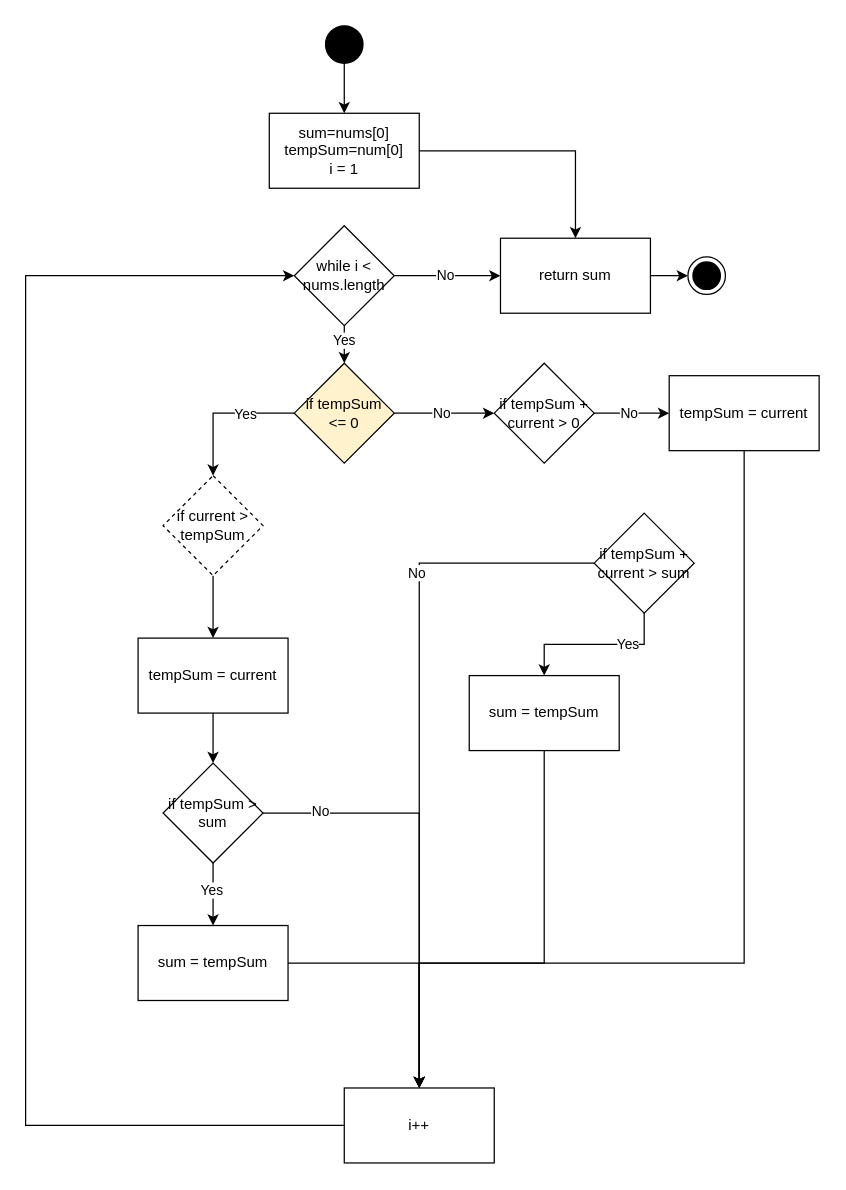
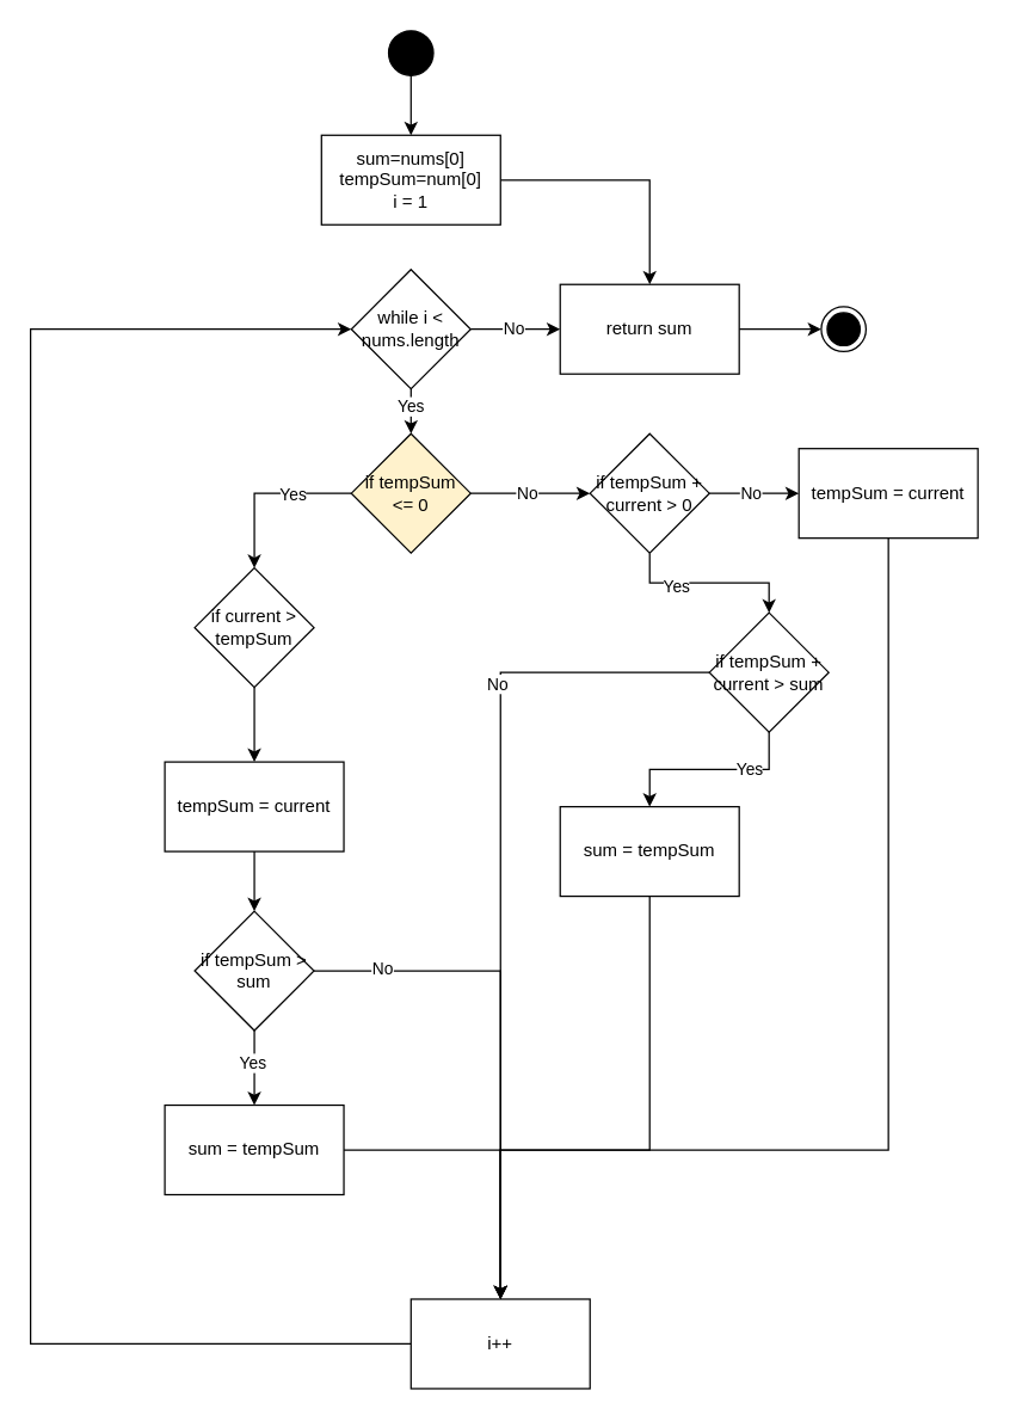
  <mxCell id="0" />
  <mxCell id="1" parent="0" />
  <mxCell id="2" value="" style="edgeStyle=orthogonalEdgeStyle;rounded=0;orthogonalLoop=1;jettySize=auto;html=1;" parent="1" source="3" target="45" edge="1"><mxGeometry relative="1" as="geometry" /></mxCell>
  <mxCell id="3" value="" style="ellipse;fillColor=strokeColor;html=1;" parent="1" vertex="1"><mxGeometry x="260" y="20" width="30" height="30" as="geometry" /></mxCell>
  <mxCell id="4" value="" style="edgeStyle=orthogonalEdgeStyle;rounded=0;orthogonalLoop=1;jettySize=auto;html=1;" parent="1" source="8" target="13" edge="1"><mxGeometry relative="1" as="geometry" /></mxCell>
  <mxCell id="5" value="Yes" style="edgeLabel;html=1;align=center;verticalAlign=middle;resizable=0;points=[];" parent="4" vertex="1" connectable="0"><mxGeometry x="-0.57" y="-1" relative="1" as="geometry"><mxPoint as="offset" /></mxGeometry></mxCell>
  <mxCell id="6" value="" style="edgeStyle=orthogonalEdgeStyle;rounded=0;orthogonalLoop=1;jettySize=auto;html=1;" parent="1" source="8" target="42" edge="1"><mxGeometry relative="1" as="geometry" /></mxCell>
  <mxCell id="7" value="No" style="edgeLabel;html=1;align=center;verticalAlign=middle;resizable=0;points=[];" parent="6" vertex="1" connectable="0"><mxGeometry x="-0.056" y="1" relative="1" as="geometry"><mxPoint as="offset" /></mxGeometry></mxCell>
  <mxCell id="8" value="while i &amp;lt; nums.length" style="rhombus;whiteSpace=wrap;html=1;" parent="1" vertex="1"><mxGeometry x="235" y="180" width="80" height="80" as="geometry" /></mxCell>
  <mxCell id="9" value="" style="edgeStyle=orthogonalEdgeStyle;rounded=0;orthogonalLoop=1;jettySize=auto;html=1;" parent="1" source="13" target="15" edge="1"><mxGeometry relative="1" as="geometry" /></mxCell>
  <mxCell id="10" value="Yes" style="edgeLabel;html=1;align=center;verticalAlign=middle;resizable=0;points=[];" parent="9" vertex="1" connectable="0"><mxGeometry x="-0.304" relative="1" as="geometry"><mxPoint as="offset" /></mxGeometry></mxCell>
  <mxCell id="11" value="" style="edgeStyle=orthogonalEdgeStyle;rounded=0;orthogonalLoop=1;jettySize=auto;html=1;" parent="1" source="13" target="29" edge="1"><mxGeometry relative="1" as="geometry" /></mxCell>
  <mxCell id="12" value="No" style="edgeLabel;html=1;align=center;verticalAlign=middle;resizable=0;points=[];" parent="11" vertex="1" connectable="0"><mxGeometry x="-0.083" y="1" relative="1" as="geometry"><mxPoint as="offset" /></mxGeometry></mxCell>
  <mxCell id="13" value="if tempSum &amp;lt;= 0" style="rhombus;whiteSpace=wrap;html=1;fillColor=#fff2cc;" parent="1" vertex="1"><mxGeometry x="235" y="290" width="80" height="80" as="geometry" /></mxCell>
  <mxCell id="14" value="" style="edgeStyle=orthogonalEdgeStyle;rounded=0;orthogonalLoop=1;jettySize=auto;html=1;" parent="1" source="15" target="17" edge="1"><mxGeometry relative="1" as="geometry" /></mxCell>
- <mxCell id="15" value="if current &amp;gt; tempSum" style="rhombus;whiteSpace=wrap;html=1;dashed=1;" parent="1" vertex="1"><mxGeometry x="130" y="380" width="80" height="80" as="geometry" /></mxCell>
+ <mxCell id="15" value="if current &amp;gt; tempSum" style="rhombus;whiteSpace=wrap;html=1;" parent="1" vertex="1"><mxGeometry x="130" y="380" width="80" height="80" as="geometry" /></mxCell>
  <mxCell id="16" value="" style="edgeStyle=orthogonalEdgeStyle;rounded=0;orthogonalLoop=1;jettySize=auto;html=1;" parent="1" source="17" target="22" edge="1"><mxGeometry relative="1" as="geometry" /></mxCell>
  <mxCell id="17" value="tempSum = current" style="whiteSpace=wrap;html=1;" parent="1" vertex="1"><mxGeometry x="110" y="510" width="120" height="60" as="geometry" /></mxCell>
  <mxCell id="18" value="" style="edgeStyle=orthogonalEdgeStyle;rounded=0;orthogonalLoop=1;jettySize=auto;html=1;" parent="1" source="22" target="24" edge="1"><mxGeometry relative="1" as="geometry" /></mxCell>
  <mxCell id="19" value="Yes" style="edgeLabel;html=1;align=center;verticalAlign=middle;resizable=0;points=[];" vertex="1" connectable="0" parent="18"><mxGeometry x="-0.16" y="-2" relative="1" as="geometry"><mxPoint as="offset" /></mxGeometry></mxCell>
  <mxCell id="20" style="edgeStyle=orthogonalEdgeStyle;rounded=0;orthogonalLoop=1;jettySize=auto;html=1;" edge="1" parent="1" source="22" target="38"><mxGeometry relative="1" as="geometry" /></mxCell>
  <mxCell id="21" value="No" style="edgeLabel;html=1;align=center;verticalAlign=middle;resizable=0;points=[];" vertex="1" connectable="0" parent="20"><mxGeometry x="-0.739" y="2" relative="1" as="geometry"><mxPoint as="offset" /></mxGeometry></mxCell>
  <mxCell id="22" value="if tempSum &amp;gt; sum" style="rhombus;whiteSpace=wrap;html=1;" parent="1" vertex="1"><mxGeometry x="130" y="610" width="80" height="80" as="geometry" /></mxCell>
  <mxCell id="23" value="" style="edgeStyle=orthogonalEdgeStyle;rounded=0;orthogonalLoop=1;jettySize=auto;html=1;" parent="1" source="24" target="38" edge="1"><mxGeometry relative="1" as="geometry" /></mxCell>
  <mxCell id="24" value="sum = tempSum" style="whiteSpace=wrap;html=1;" parent="1" vertex="1"><mxGeometry x="110" y="740" width="120" height="60" as="geometry" /></mxCell>
+ <mxCell id="25" value="" style="edgeStyle=orthogonalEdgeStyle;rounded=0;orthogonalLoop=1;jettySize=auto;html=1;" parent="1" source="29" target="34" edge="1"><mxGeometry relative="1" as="geometry" /></mxCell>
+ <mxCell id="26" value="Yes" style="edgeLabel;html=1;align=center;verticalAlign=middle;resizable=0;points=[];" parent="25" vertex="1" connectable="0"><mxGeometry x="-0.379" y="-2" relative="1" as="geometry"><mxPoint as="offset" /></mxGeometry></mxCell>
  <mxCell id="27" value="" style="edgeStyle=orthogonalEdgeStyle;rounded=0;orthogonalLoop=1;jettySize=auto;html=1;" parent="1" source="29" target="40" edge="1"><mxGeometry relative="1" as="geometry" /></mxCell>
  <mxCell id="28" value="No" style="edgeLabel;html=1;align=center;verticalAlign=middle;resizable=0;points=[];" parent="27" vertex="1" connectable="0"><mxGeometry x="-0.111" y="1" relative="1" as="geometry"><mxPoint as="offset" /></mxGeometry></mxCell>
  <mxCell id="29" value="if tempSum + current &amp;gt; 0" style="rhombus;whiteSpace=wrap;html=1;" parent="1" vertex="1"><mxGeometry x="395" y="290" width="80" height="80" as="geometry" /></mxCell>
  <mxCell id="30" value="" style="edgeStyle=orthogonalEdgeStyle;rounded=0;orthogonalLoop=1;jettySize=auto;html=1;" parent="1" source="34" target="36" edge="1"><mxGeometry relative="1" as="geometry" /></mxCell>
  <mxCell id="31" value="Yes" style="edgeLabel;html=1;align=center;verticalAlign=middle;resizable=0;points=[];" parent="30" vertex="1" connectable="0"><mxGeometry x="-0.403" y="-1" relative="1" as="geometry"><mxPoint as="offset" /></mxGeometry></mxCell>
  <mxCell id="32" style="edgeStyle=orthogonalEdgeStyle;rounded=0;orthogonalLoop=1;jettySize=auto;html=1;" parent="1" source="34" target="38" edge="1"><mxGeometry relative="1" as="geometry"><Array as="points"><mxPoint x="335" y="450" /></Array></mxGeometry></mxCell>
  <mxCell id="33" value="No" style="edgeLabel;html=1;align=center;verticalAlign=middle;resizable=0;points=[];" parent="32" vertex="1" connectable="0"><mxGeometry x="-0.476" y="-3" relative="1" as="geometry"><mxPoint as="offset" /></mxGeometry></mxCell>
  <mxCell id="34" value="if tempSum + current &amp;gt; sum" style="rhombus;whiteSpace=wrap;html=1;" parent="1" vertex="1"><mxGeometry x="475" y="410" width="80" height="80" as="geometry" /></mxCell>
  <mxCell id="35" style="edgeStyle=orthogonalEdgeStyle;rounded=0;orthogonalLoop=1;jettySize=auto;html=1;entryX=0.5;entryY=0;entryDx=0;entryDy=0;" parent="1" source="36" target="38" edge="1"><mxGeometry relative="1" as="geometry"><Array as="points"><mxPoint x="435" y="770" /><mxPoint x="335" y="770" /></Array></mxGeometry></mxCell>
  <mxCell id="36" value="sum = tempSum" style="whiteSpace=wrap;html=1;" parent="1" vertex="1"><mxGeometry x="375" y="540" width="120" height="60" as="geometry" /></mxCell>
  <mxCell id="37" style="edgeStyle=orthogonalEdgeStyle;rounded=0;orthogonalLoop=1;jettySize=auto;html=1;entryX=0;entryY=0.5;entryDx=0;entryDy=0;" parent="1" source="38" target="8" edge="1"><mxGeometry relative="1" as="geometry"><mxPoint x="30" y="280" as="targetPoint" /><Array as="points"><mxPoint x="20" y="900" /><mxPoint x="20" y="220" /></Array></mxGeometry></mxCell>
  <mxCell id="38" value="i++" style="whiteSpace=wrap;html=1;" parent="1" vertex="1"><mxGeometry x="275" y="870" width="120" height="60" as="geometry" /></mxCell>
  <mxCell id="39" style="edgeStyle=orthogonalEdgeStyle;rounded=0;orthogonalLoop=1;jettySize=auto;html=1;entryX=0.5;entryY=0;entryDx=0;entryDy=0;exitX=0.5;exitY=1;exitDx=0;exitDy=0;" parent="1" source="40" target="38" edge="1"><mxGeometry relative="1" as="geometry"><Array as="points"><mxPoint x="595" y="770" /><mxPoint x="335" y="770" /></Array></mxGeometry></mxCell>
  <mxCell id="40" value="tempSum = current" style="whiteSpace=wrap;html=1;" parent="1" vertex="1"><mxGeometry x="535" y="300" width="120" height="60" as="geometry" /></mxCell>
  <mxCell id="41" style="edgeStyle=orthogonalEdgeStyle;rounded=0;orthogonalLoop=1;jettySize=auto;html=1;entryX=0;entryY=0.5;entryDx=0;entryDy=0;" parent="1" source="42" target="43" edge="1"><mxGeometry relative="1" as="geometry" /></mxCell>
- <mxCell id="42" value="return sum" style="whiteSpace=wrap;html=1;" parent="1" vertex="1"><mxGeometry x="400" y="190" width="120" height="60" as="geometry" /></mxCell>
+ <mxCell id="42" value="return sum" style="whiteSpace=wrap;html=1;" parent="1" vertex="1"><mxGeometry x="375" y="190" width="120" height="60" as="geometry" /></mxCell>
  <mxCell id="43" value="" style="ellipse;html=1;shape=endState;fillColor=strokeColor;" parent="1" vertex="1"><mxGeometry x="550" y="205" width="30" height="30" as="geometry" /></mxCell>
  <mxCell id="44" value="" style="edgeStyle=orthogonalEdgeStyle;rounded=0;orthogonalLoop=1;jettySize=auto;html=1;" parent="1" source="45" target="42" edge="1"><mxGeometry relative="1" as="geometry" /></mxCell>
  <mxCell id="45" value="&lt;span style=&quot;&quot;&gt;sum=nums[0]&lt;/span&gt;&lt;div&gt;&lt;span style=&quot;background-color: initial;&quot;&gt;tempSum=num[0]&lt;/span&gt;&lt;div style=&quot;&quot;&gt;i = 1&lt;/div&gt;&lt;/div&gt;" style="whiteSpace=wrap;html=1;align=center;" parent="1" vertex="1"><mxGeometry x="215" y="90" width="120" height="60" as="geometry" /></mxCell>
